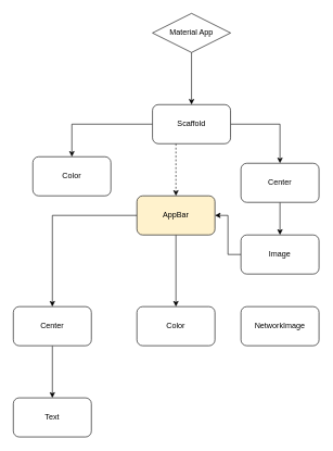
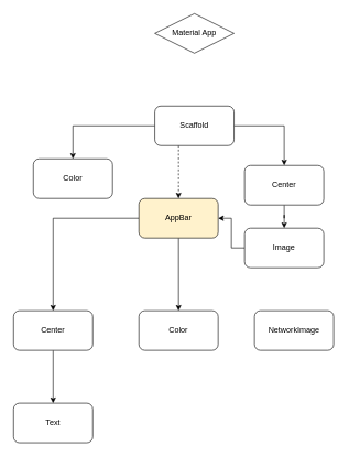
  <mxCell id="0" />
  <mxCell id="1" parent="0" />
- <mxCell id="2" value="" style="edgeStyle=orthogonalEdgeStyle;rounded=0;orthogonalLoop=1;jettySize=auto;html=1;" edge="1" parent="1" source="3" target="7"><mxGeometry relative="1" as="geometry" /></mxCell>
  <mxCell id="3" value="Material App" style="rhombus;whiteSpace=wrap;html=1;" vertex="1" parent="1"><mxGeometry x="234" y="20" width="120" height="60" as="geometry" /></mxCell>
  <mxCell id="4" value="" style="edgeStyle=orthogonalEdgeStyle;rounded=0;orthogonalLoop=1;jettySize=auto;html=1;dashed=1;" edge="1" parent="1" source="7" target="10"><mxGeometry relative="1" as="geometry"><Array as="points"><mxPoint x="270" y="230" /><mxPoint x="270" y="230" /></Array></mxGeometry></mxCell>
  <mxCell id="5" value="" style="edgeStyle=orthogonalEdgeStyle;rounded=0;orthogonalLoop=1;jettySize=auto;html=1;" edge="1" parent="1" source="7" target="11"><mxGeometry relative="1" as="geometry" /></mxCell>
  <mxCell id="6" value="" style="edgeStyle=orthogonalEdgeStyle;rounded=0;orthogonalLoop=1;jettySize=auto;html=1;" edge="1" parent="1" source="7" target="13"><mxGeometry relative="1" as="geometry" /></mxCell>
  <mxCell id="7" value="Scaffold" style="whiteSpace=wrap;html=1;rounded=1;" vertex="1" parent="1"><mxGeometry x="234" y="160" width="120" height="60" as="geometry" /></mxCell>
  <mxCell id="8" value="" style="edgeStyle=orthogonalEdgeStyle;rounded=0;orthogonalLoop=1;jettySize=auto;html=1;" edge="1" parent="1" source="10" target="17"><mxGeometry relative="1" as="geometry" /></mxCell>
  <mxCell id="9" value="" style="edgeStyle=orthogonalEdgeStyle;rounded=0;orthogonalLoop=1;jettySize=auto;html=1;" edge="1" parent="1" source="10" target="19"><mxGeometry relative="1" as="geometry" /></mxCell>
  <mxCell id="10" value="AppBar" style="whiteSpace=wrap;html=1;rounded=1;fillColor=#fff2cc;" vertex="1" parent="1"><mxGeometry x="210" y="300" width="120" height="60" as="geometry" /></mxCell>
  <mxCell id="11" value="Color" style="whiteSpace=wrap;html=1;rounded=1;" vertex="1" parent="1"><mxGeometry x="50" y="240" width="120" height="60" as="geometry" /></mxCell>
  <mxCell id="12" value="" style="edgeStyle=orthogonalEdgeStyle;rounded=0;orthogonalLoop=1;jettySize=auto;html=1;" edge="1" parent="1" source="13" target="15"><mxGeometry relative="1" as="geometry" /></mxCell>
  <mxCell id="13" value="Center" style="whiteSpace=wrap;html=1;rounded=1;" vertex="1" parent="1"><mxGeometry x="370" y="250" width="120" height="60" as="geometry" /></mxCell>
  <mxCell id="14" value="" style="edgeStyle=orthogonalEdgeStyle;rounded=0;orthogonalLoop=1;jettySize=auto;html=1;" edge="1" parent="1" source="15" target="10"><mxGeometry relative="1" as="geometry" /></mxCell>
- <mxCell id="15" value="Image" style="whiteSpace=wrap;html=1;rounded=1;" vertex="1" parent="1"><mxGeometry x="370" y="360" width="120" height="60" as="geometry" /></mxCell>
- <mxCell id="16" value="NetworkImage" style="whiteSpace=wrap;html=1;rounded=1;" vertex="1" parent="1"><mxGeometry x="370" y="470" width="120" height="60" as="geometry" /></mxCell>
+ <mxCell id="15" value="Image" style="whiteSpace=wrap;html=1;rounded=1;" vertex="1" parent="1"><mxGeometry x="370" y="345" width="120" height="60" as="geometry" /></mxCell>
+ <mxCell id="16" value="NetworkImage" style="whiteSpace=wrap;html=1;rounded=1;" vertex="1" parent="1"><mxGeometry x="385" y="470" width="120" height="60" as="geometry" /></mxCell>
  <mxCell id="17" value="Color" style="whiteSpace=wrap;html=1;rounded=1;" vertex="1" parent="1"><mxGeometry x="210" y="470" width="120" height="60" as="geometry" /></mxCell>
  <mxCell id="18" value="" style="edgeStyle=orthogonalEdgeStyle;rounded=0;orthogonalLoop=1;jettySize=auto;html=1;" edge="1" parent="1" source="19" target="20"><mxGeometry relative="1" as="geometry" /></mxCell>
  <mxCell id="19" value="Center" style="whiteSpace=wrap;html=1;rounded=1;" vertex="1" parent="1"><mxGeometry x="20" y="470" width="120" height="60" as="geometry" /></mxCell>
  <mxCell id="20" value="Text" style="whiteSpace=wrap;html=1;rounded=1;" vertex="1" parent="1"><mxGeometry x="20" y="610" width="120" height="60" as="geometry" /></mxCell>
